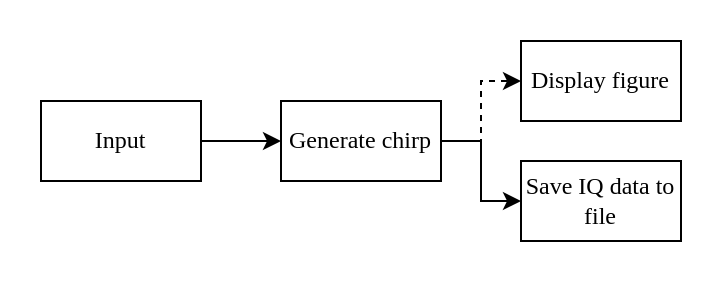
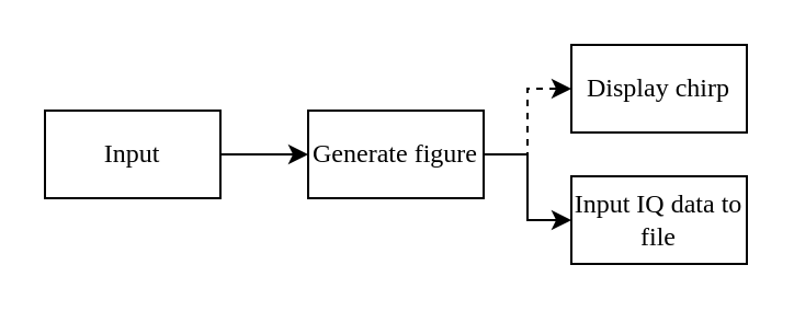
  <mxCell id="0" />
  <mxCell id="1" parent="0" />
  <mxCell id="2" value="" style="edgeStyle=orthogonalEdgeStyle;rounded=0;orthogonalLoop=1;jettySize=auto;html=1;fontFamily=latex;fontSource=http%3A%2F%2Fsourceforge.net%2Fprojects%2Fcm-unicode%2Ffiles%2FOldFiles%2Fcm-unicode-fix-0.6.3.tar.bz2%2Fdownload;fontSize=12;" edge="1" parent="1" source="3" target="5"><mxGeometry relative="1" as="geometry" /></mxCell>
  <mxCell id="3" value="Input" style="rounded=0;whiteSpace=wrap;html=1;fontFamily=latex;fontSource=http%3A%2F%2Fsourceforge.net%2Fprojects%2Fcm-unicode%2Ffiles%2FOldFiles%2Fcm-unicode-fix-0.6.3.tar.bz2%2Fdownload;fontSize=12;" vertex="1" parent="1"><mxGeometry x="20" y="50" width="80" height="40" as="geometry" /></mxCell>
  <mxCell id="4" value="" style="edgeStyle=orthogonalEdgeStyle;rounded=0;orthogonalLoop=1;jettySize=auto;html=1;entryX=0;entryY=0.5;entryDx=0;entryDy=0;fontFamily=latex;fontSource=http%3A%2F%2Fsourceforge.net%2Fprojects%2Fcm-unicode%2Ffiles%2FOldFiles%2Fcm-unicode-fix-0.6.3.tar.bz2%2Fdownload;fontSize=12;dashed=1;" edge="1" parent="1" source="5" target="6"><mxGeometry relative="1" as="geometry" /></mxCell>
- <mxCell id="5" value="Generate chirp" style="rounded=0;whiteSpace=wrap;html=1;fontFamily=latex;fontSource=http%3A%2F%2Fsourceforge.net%2Fprojects%2Fcm-unicode%2Ffiles%2FOldFiles%2Fcm-unicode-fix-0.6.3.tar.bz2%2Fdownload;fontSize=12;" vertex="1" parent="1"><mxGeometry x="140" y="50" width="80" height="40" as="geometry" /></mxCell>
- <mxCell id="6" value="Display figure" style="rounded=0;whiteSpace=wrap;html=1;fontFamily=latex;fontSource=http%3A%2F%2Fsourceforge.net%2Fprojects%2Fcm-unicode%2Ffiles%2FOldFiles%2Fcm-unicode-fix-0.6.3.tar.bz2%2Fdownload;fontSize=12;" vertex="1" parent="1"><mxGeometry x="260" y="20" width="80" height="40" as="geometry" /></mxCell>
- <mxCell id="7" value="Save IQ data to file" style="rounded=0;whiteSpace=wrap;html=1;fontFamily=latex;fontSource=http%3A%2F%2Fsourceforge.net%2Fprojects%2Fcm-unicode%2Ffiles%2FOldFiles%2Fcm-unicode-fix-0.6.3.tar.bz2%2Fdownload;fontSize=12;" vertex="1" parent="1"><mxGeometry x="260" y="80" width="80" height="40" as="geometry" /></mxCell>
+ <mxCell id="5" value="Generate figure" style="rounded=0;whiteSpace=wrap;html=1;fontFamily=latex;fontSource=http%3A%2F%2Fsourceforge.net%2Fprojects%2Fcm-unicode%2Ffiles%2FOldFiles%2Fcm-unicode-fix-0.6.3.tar.bz2%2Fdownload;fontSize=12;" vertex="1" parent="1"><mxGeometry x="140" y="50" width="80" height="40" as="geometry" /></mxCell>
+ <mxCell id="6" value="Display chirp" style="rounded=0;whiteSpace=wrap;html=1;fontFamily=latex;fontSource=http%3A%2F%2Fsourceforge.net%2Fprojects%2Fcm-unicode%2Ffiles%2FOldFiles%2Fcm-unicode-fix-0.6.3.tar.bz2%2Fdownload;fontSize=12;" vertex="1" parent="1"><mxGeometry x="260" y="20" width="80" height="40" as="geometry" /></mxCell>
+ <mxCell id="7" value="Input IQ data to file" style="rounded=0;whiteSpace=wrap;html=1;fontFamily=latex;fontSource=http%3A%2F%2Fsourceforge.net%2Fprojects%2Fcm-unicode%2Ffiles%2FOldFiles%2Fcm-unicode-fix-0.6.3.tar.bz2%2Fdownload;fontSize=12;" vertex="1" parent="1"><mxGeometry x="260" y="80" width="80" height="40" as="geometry" /></mxCell>
  <mxCell id="8" value="" style="edgeStyle=orthogonalEdgeStyle;rounded=0;orthogonalLoop=1;jettySize=auto;html=1;entryX=0;entryY=0.5;entryDx=0;entryDy=0;exitX=1;exitY=0.5;exitDx=0;exitDy=0;fontFamily=latex;fontSource=http%3A%2F%2Fsourceforge.net%2Fprojects%2Fcm-unicode%2Ffiles%2FOldFiles%2Fcm-unicode-fix-0.6.3.tar.bz2%2Fdownload;fontSize=12;" edge="1" parent="1" source="5" target="7"><mxGeometry relative="1" as="geometry"><mxPoint x="230" y="80" as="sourcePoint" /><mxPoint x="270" y="50" as="targetPoint" /></mxGeometry></mxCell>
